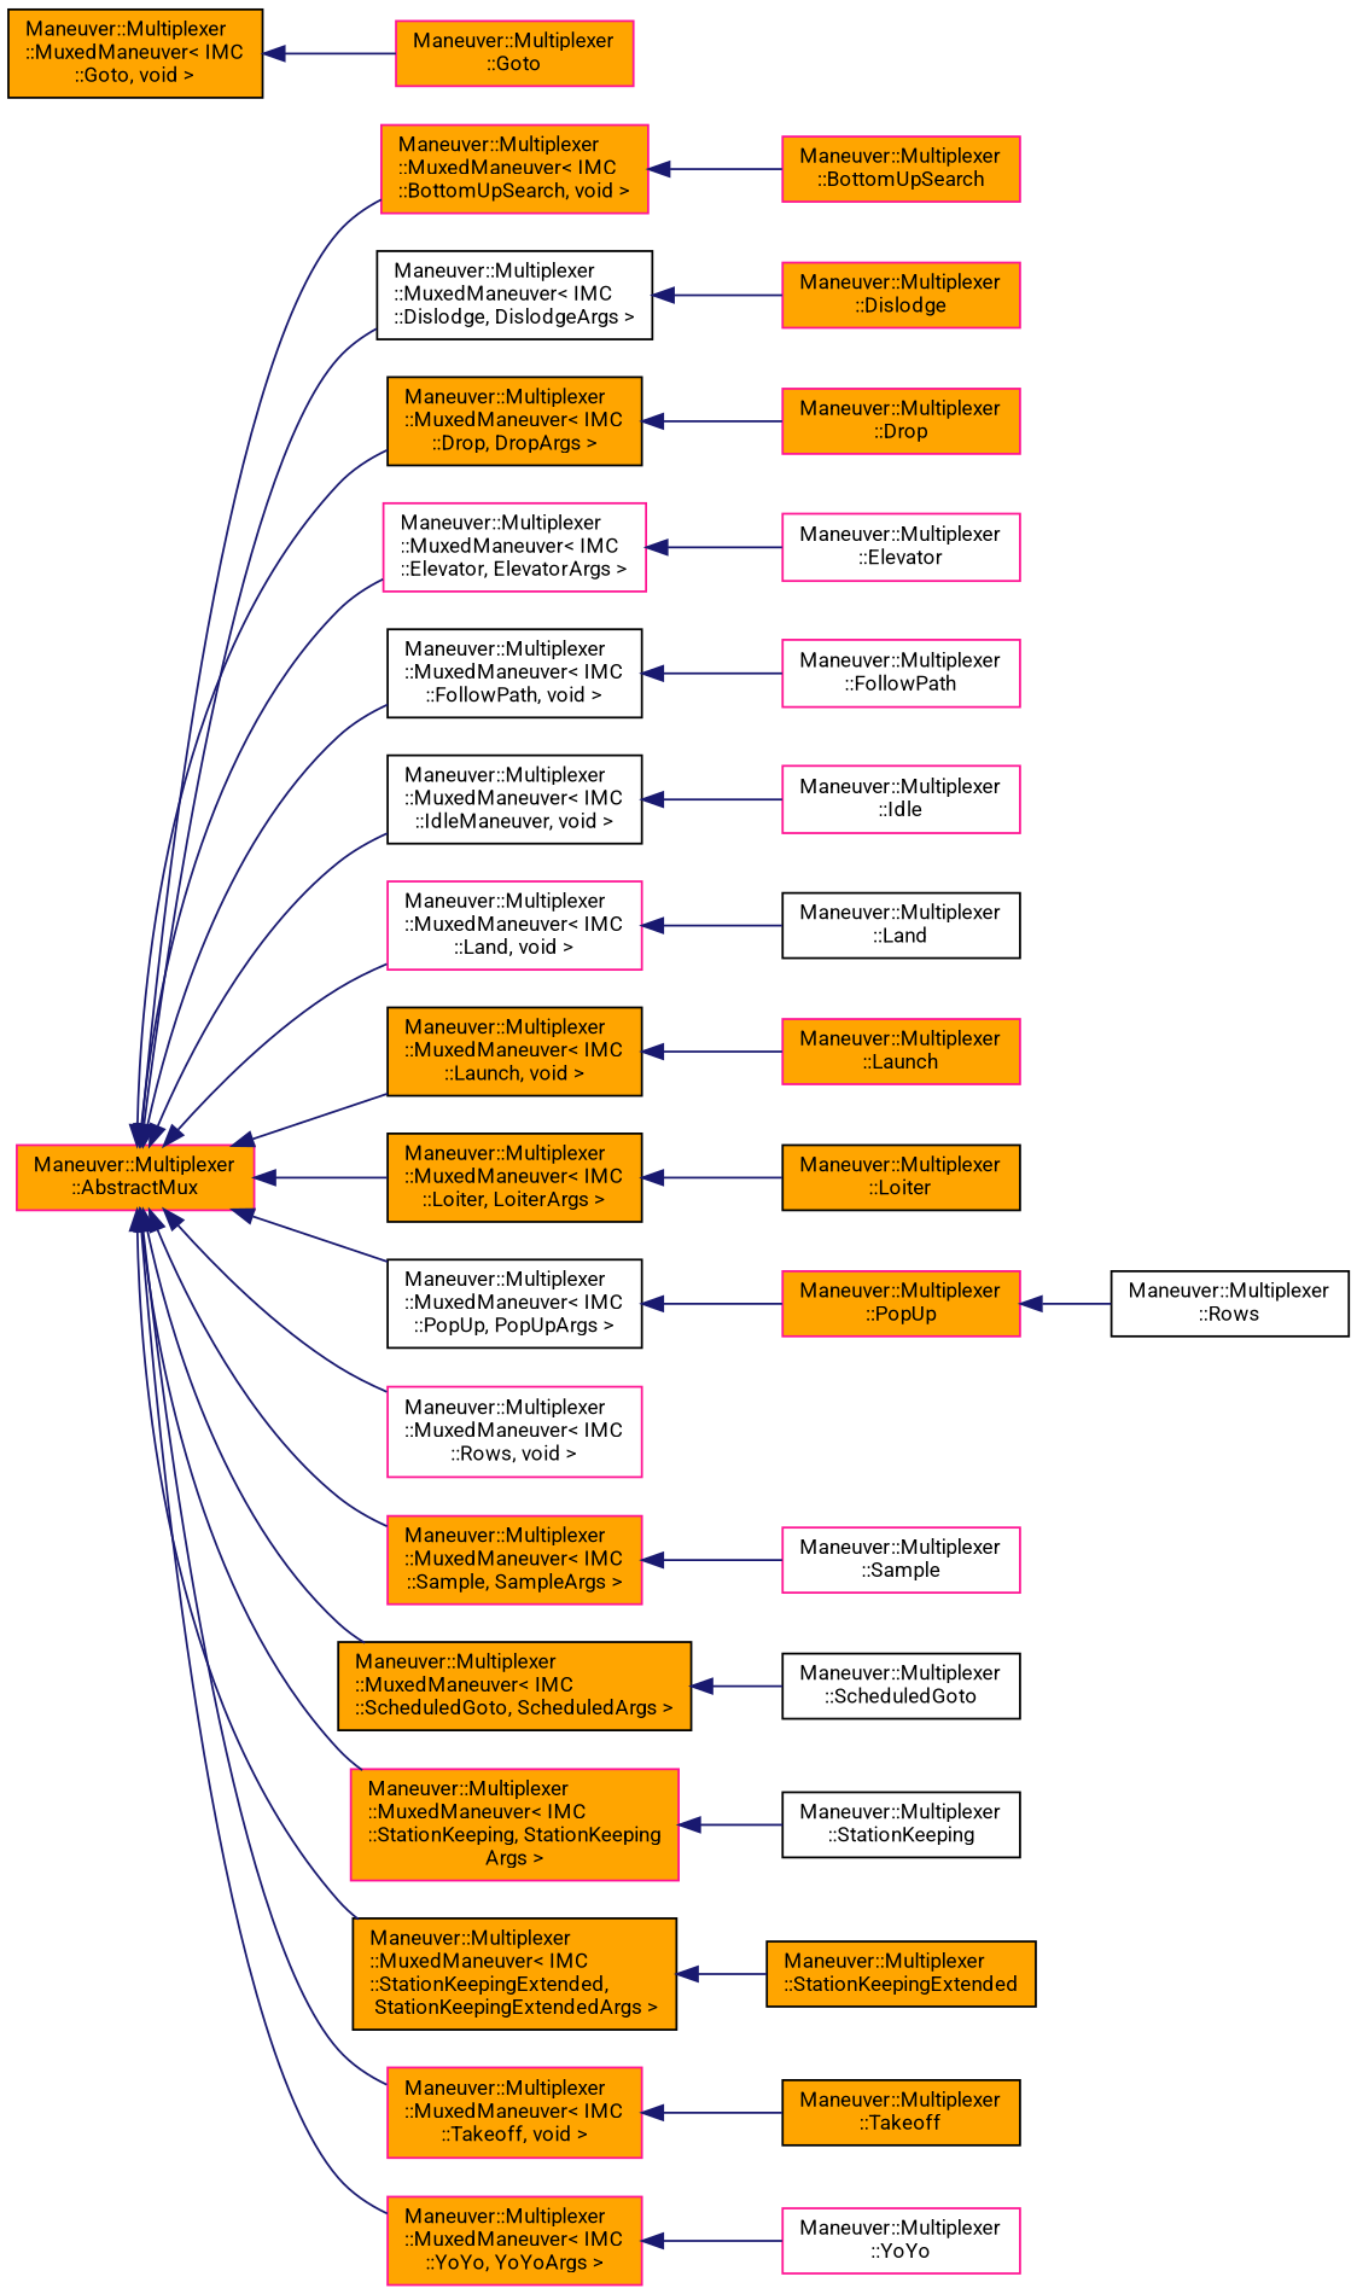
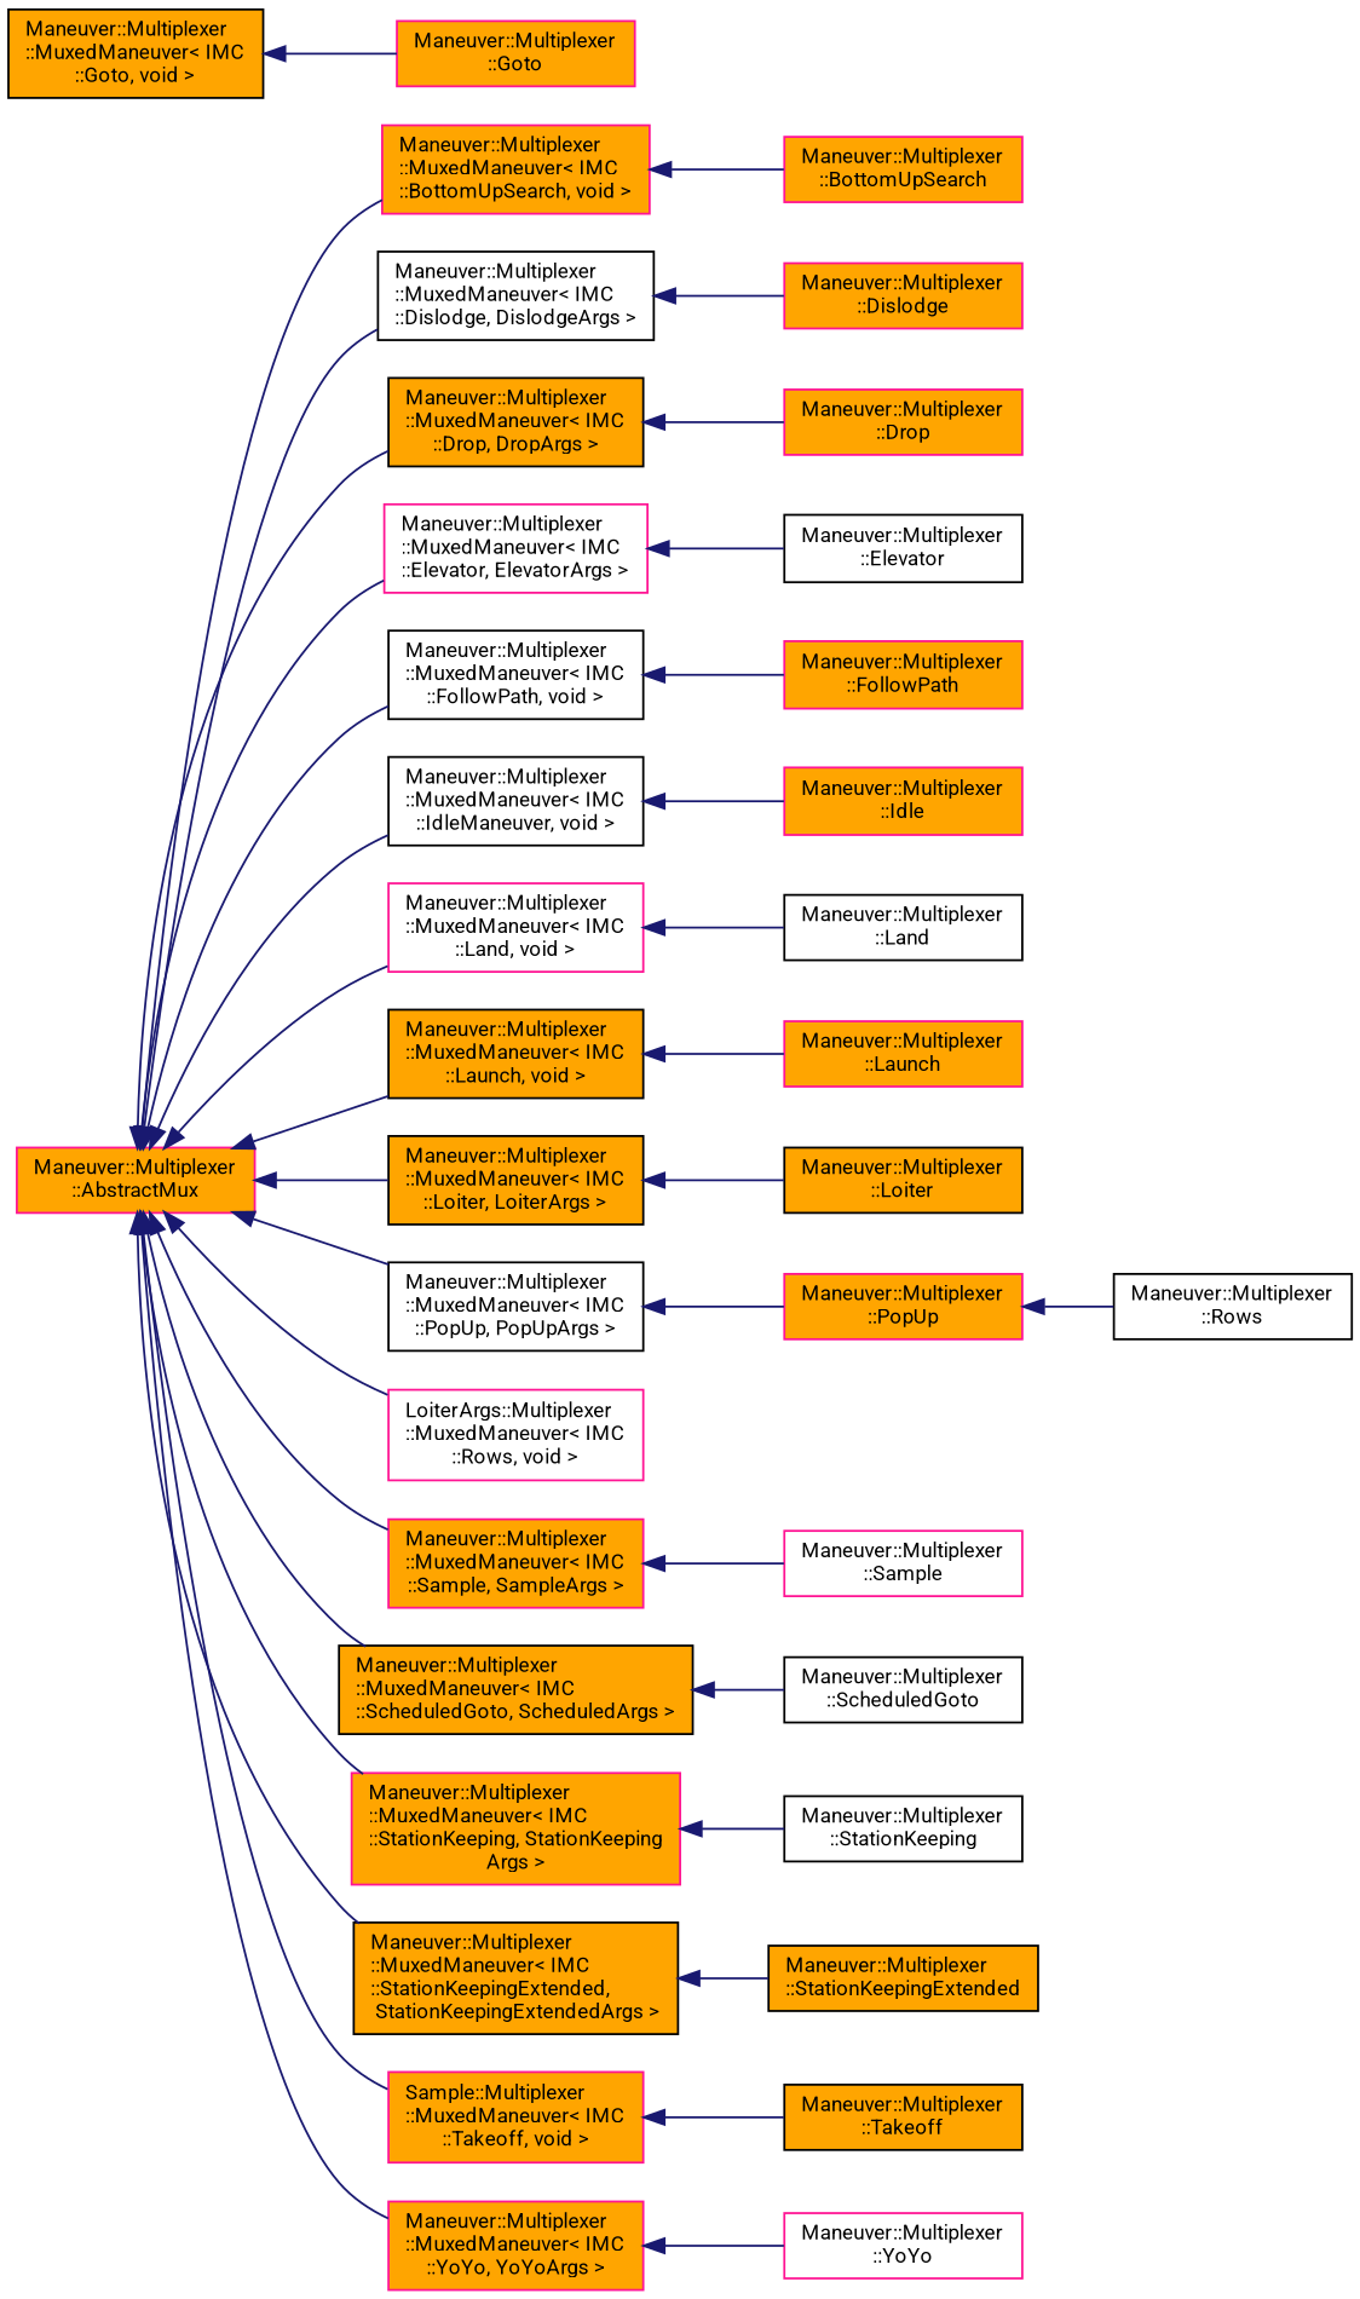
  digraph {
    fontname=Roboto
    rankdir=LR
    node [color=deeppink fillcolor=orange fontname=Roboto fontsize=10 shape=record style=filled]
    edge [color=midnightblue dir=back fontname=Roboto fontsize=10 labelfontname=Helvetica labelfontsize=10 style=solid]
    n1 [fontcolor=black height=0.2 label="Maneuver::Multiplexer\l::AbstractMux" width=0.4]
    n2 [height=0.2 label="Maneuver::Multiplexer\l::MuxedManeuver\< IMC\l::BottomUpSearch, void \>" width=0.4]
    n3 [color=black fillcolor=white height=0.2 label="Maneuver::Multiplexer\l::MuxedManeuver\< IMC\l::Dislodge, DislodgeArgs \>" width=0.4]
    n4 [color=black height=0.2 label="Maneuver::Multiplexer\l::MuxedManeuver\< IMC\l::Drop, DropArgs \>" width=0.4]
    n5 [fillcolor=white height=0.2 label="Maneuver::Multiplexer\l::MuxedManeuver\< IMC\l::Elevator, ElevatorArgs \>" width=0.4]
    n6 [color=black fillcolor=white height=0.2 label="Maneuver::Multiplexer\l::MuxedManeuver\< IMC\l::FollowPath, void \>" width=0.4]
    n7 [color=black fillcolor=white height=0.2 label="Maneuver::Multiplexer\l::MuxedManeuver\< IMC\l::IdleManeuver, void \>" width=0.4]
    n8 [fillcolor=white height=0.2 label="Maneuver::Multiplexer\l::MuxedManeuver\< IMC\l::Land, void \>" width=0.4]
    n9 [color=black height=0.2 label="Maneuver::Multiplexer\l::MuxedManeuver\< IMC\l::Launch, void \>" width=0.4]
    n10 [color=black height=0.2 label="Maneuver::Multiplexer\l::MuxedManeuver\< IMC\l::Loiter, LoiterArgs \>" width=0.4]
    n11 [color=black fillcolor=white height=0.2 label="Maneuver::Multiplexer\l::MuxedManeuver\< IMC\l::PopUp, PopUpArgs \>" width=0.4]
-   n12 [fillcolor=white height=0.2 label="Maneuver::Multiplexer\l::MuxedManeuver\< IMC\l::Rows, void \>" width=0.4]
+   n12 [fillcolor=white height=0.2 label="LoiterArgs::Multiplexer\l::MuxedManeuver\< IMC\l::Rows, void \>" width=0.4]
    n13 [height=0.2 label="Maneuver::Multiplexer\l::MuxedManeuver\< IMC\l::Sample, SampleArgs \>" width=0.4]
    n14 [color=black height=0.2 label="Maneuver::Multiplexer\l::MuxedManeuver\< IMC\l::ScheduledGoto, ScheduledArgs \>" width=0.4]
    n15 [height=0.2 label="Maneuver::Multiplexer\l::MuxedManeuver\< IMC\l::StationKeeping, StationKeeping\lArgs \>" width=0.4]
    n16 [color=black height=0.2 label="Maneuver::Multiplexer\l::MuxedManeuver\< IMC\l::StationKeepingExtended,\l StationKeepingExtendedArgs \>" width=0.4]
-   n17 [height=0.2 label="Maneuver::Multiplexer\l::MuxedManeuver\< IMC\l::Takeoff, void \>" width=0.4]
+   n17 [height=0.2 label="Sample::Multiplexer\l::MuxedManeuver\< IMC\l::Takeoff, void \>" width=0.4]
    n18 [height=0.2 label="Maneuver::Multiplexer\l::MuxedManeuver\< IMC\l::YoYo, YoYoArgs \>" width=0.4]
    n19 [height=0.2 label="Maneuver::Multiplexer\l::BottomUpSearch" width=0.4]
    n20 [height=0.2 label="Maneuver::Multiplexer\l::Dislodge" width=0.4]
    n21 [height=0.2 label="Maneuver::Multiplexer\l::Drop" width=0.4]
-   n22 [fillcolor=white height=0.2 label="Maneuver::Multiplexer\l::Elevator" width=0.4]
-   n23 [fillcolor=white height=0.2 label="Maneuver::Multiplexer\l::FollowPath" width=0.4]
+   n22 [color=black fillcolor=white height=0.2 label="Maneuver::Multiplexer\l::Elevator" width=0.4]
+   n23 [height=0.2 label="Maneuver::Multiplexer\l::FollowPath" width=0.4]
    n24 [color=black height=0.2 label="Maneuver::Multiplexer\l::MuxedManeuver\< IMC\l::Goto, void \>" width=0.4]
    n25 [height=0.2 label="Maneuver::Multiplexer\l::Goto" width=0.4]
-   n26 [fillcolor=white height=0.2 label="Maneuver::Multiplexer\l::Idle" width=0.4]
+   n26 [height=0.2 label="Maneuver::Multiplexer\l::Idle" width=0.4]
    n27 [color=black fillcolor=white height=0.2 label="Maneuver::Multiplexer\l::Land" width=0.4]
    n28 [height=0.2 label="Maneuver::Multiplexer\l::Launch" width=0.4]
    n29 [color=black height=0.2 label="Maneuver::Multiplexer\l::Loiter" width=0.4]
    n30 [height=0.2 label="Maneuver::Multiplexer\l::PopUp" width=0.4]
    n31 [fillcolor=white height=0.2 label="Maneuver::Multiplexer\l::Sample" width=0.4]
    n32 [color=black fillcolor=white height=0.2 label="Maneuver::Multiplexer\l::ScheduledGoto" width=0.4]
    n33 [color=black fillcolor=white height=0.2 label="Maneuver::Multiplexer\l::StationKeeping" width=0.4]
    n34 [color=black height=0.2 label="Maneuver::Multiplexer\l::StationKeepingExtended" width=0.4]
    n35 [color=black height=0.2 label="Maneuver::Multiplexer\l::Takeoff" width=0.4]
    n36 [fillcolor=white height=0.2 label="Maneuver::Multiplexer\l::YoYo" width=0.4]
    n37 [color=black fillcolor=white height=0.2 label="Maneuver::Multiplexer\l::Rows" width=0.4]
    n1 -> n2
    n1 -> n3
    n1 -> n4
    n1 -> n5
    n1 -> n6
    n1 -> n7
    n1 -> n8
    n1 -> n9
    n1 -> n10
    n1 -> n11
    n1 -> n12
    n1 -> n13
    n1 -> n14
    n1 -> n15
    n1 -> n16
    n1 -> n17
    n1 -> n18
    n2 -> n19
    n3 -> n20
    n4 -> n21
    n5 -> n22
    n6 -> n23
    n7 -> n26
    n8 -> n27
    n9 -> n28
    n10 -> n29
    n11 -> n30
    n13 -> n31
    n14 -> n32
    n15 -> n33
    n16 -> n34
    n17 -> n35
    n18 -> n36
    n24 -> n25
    n30 -> n37
  }
